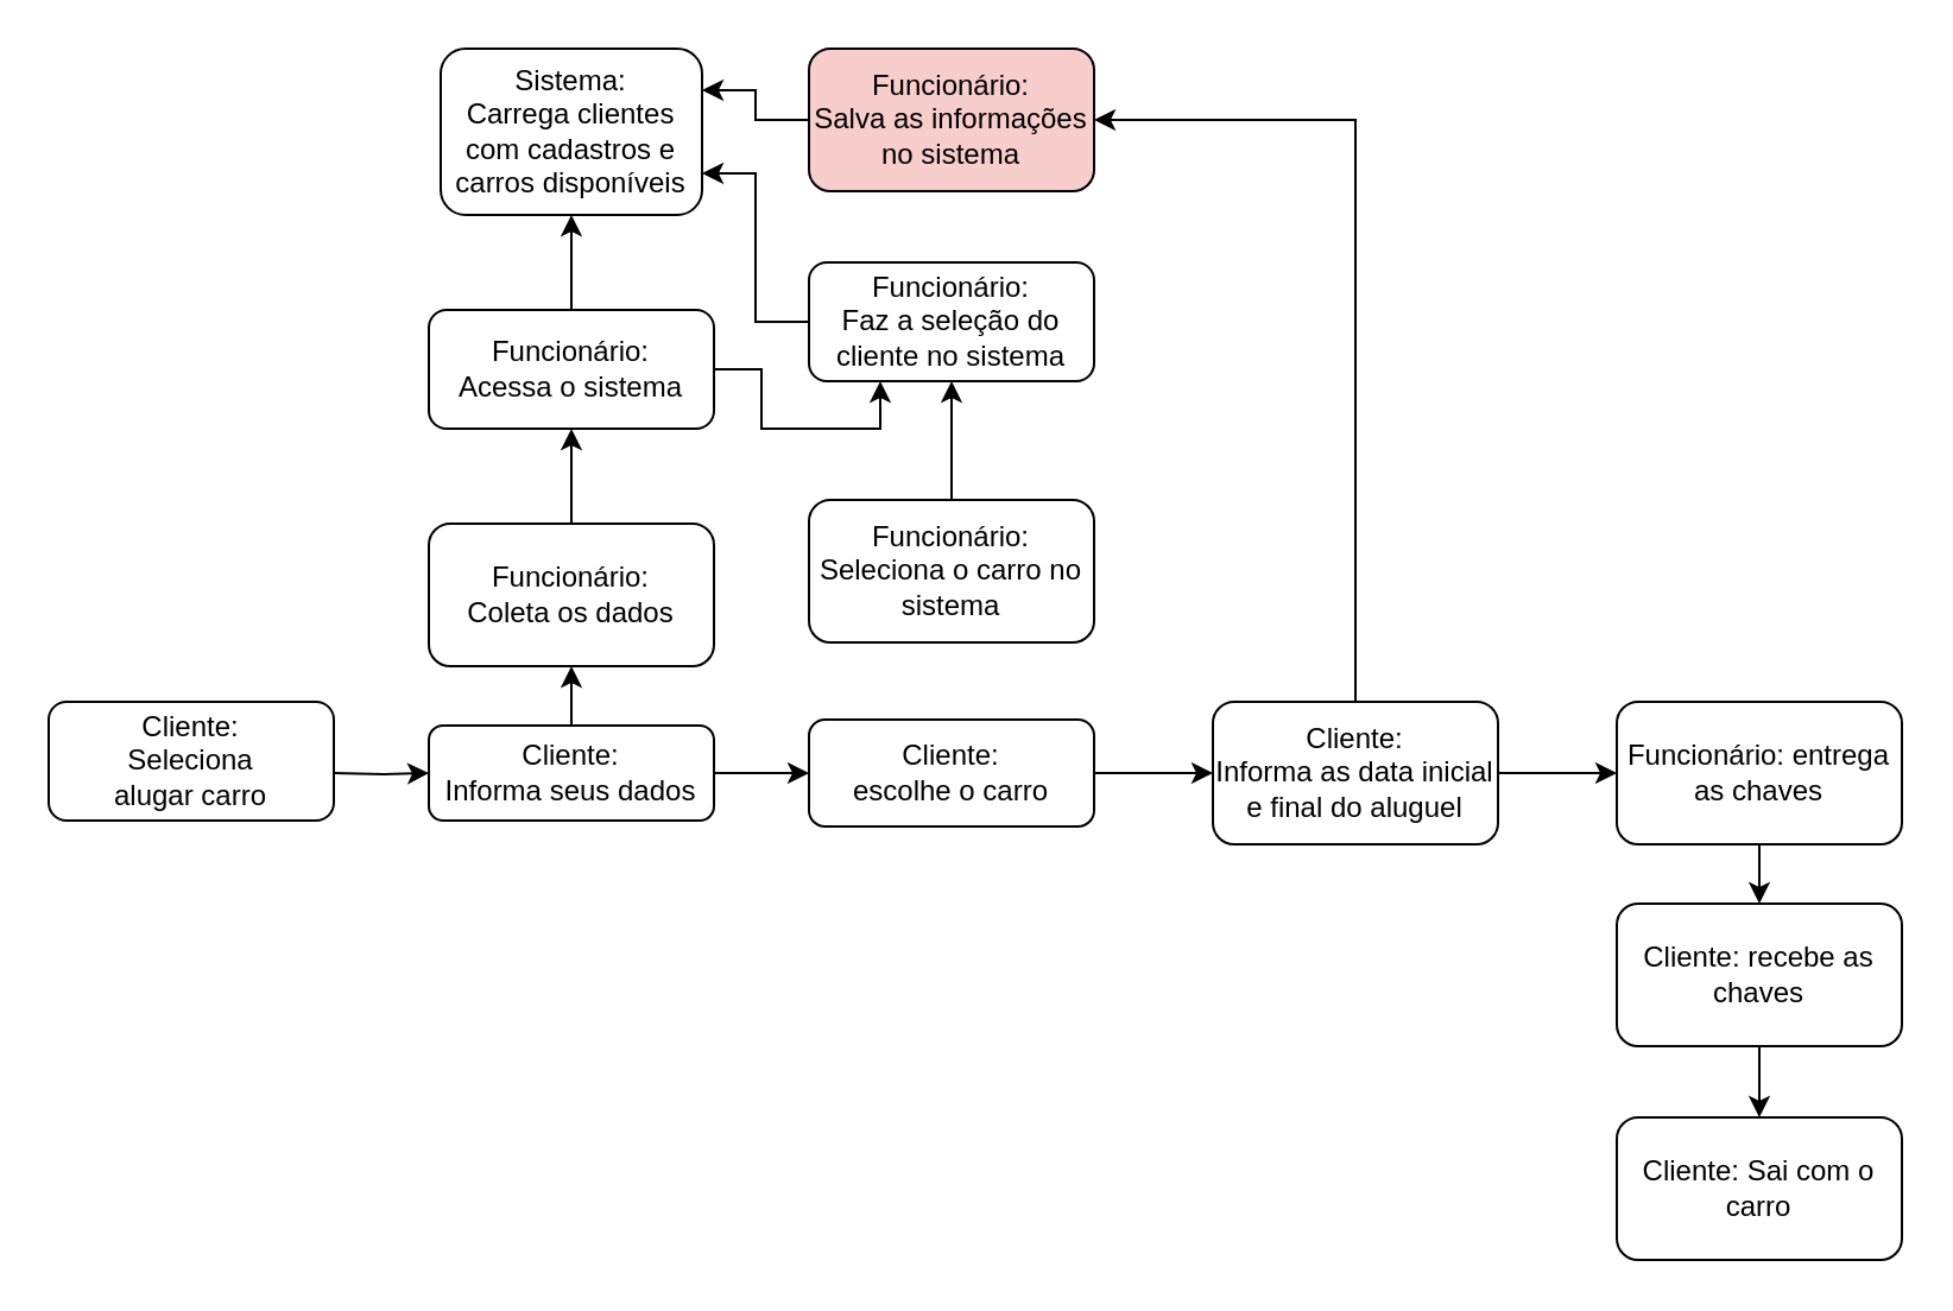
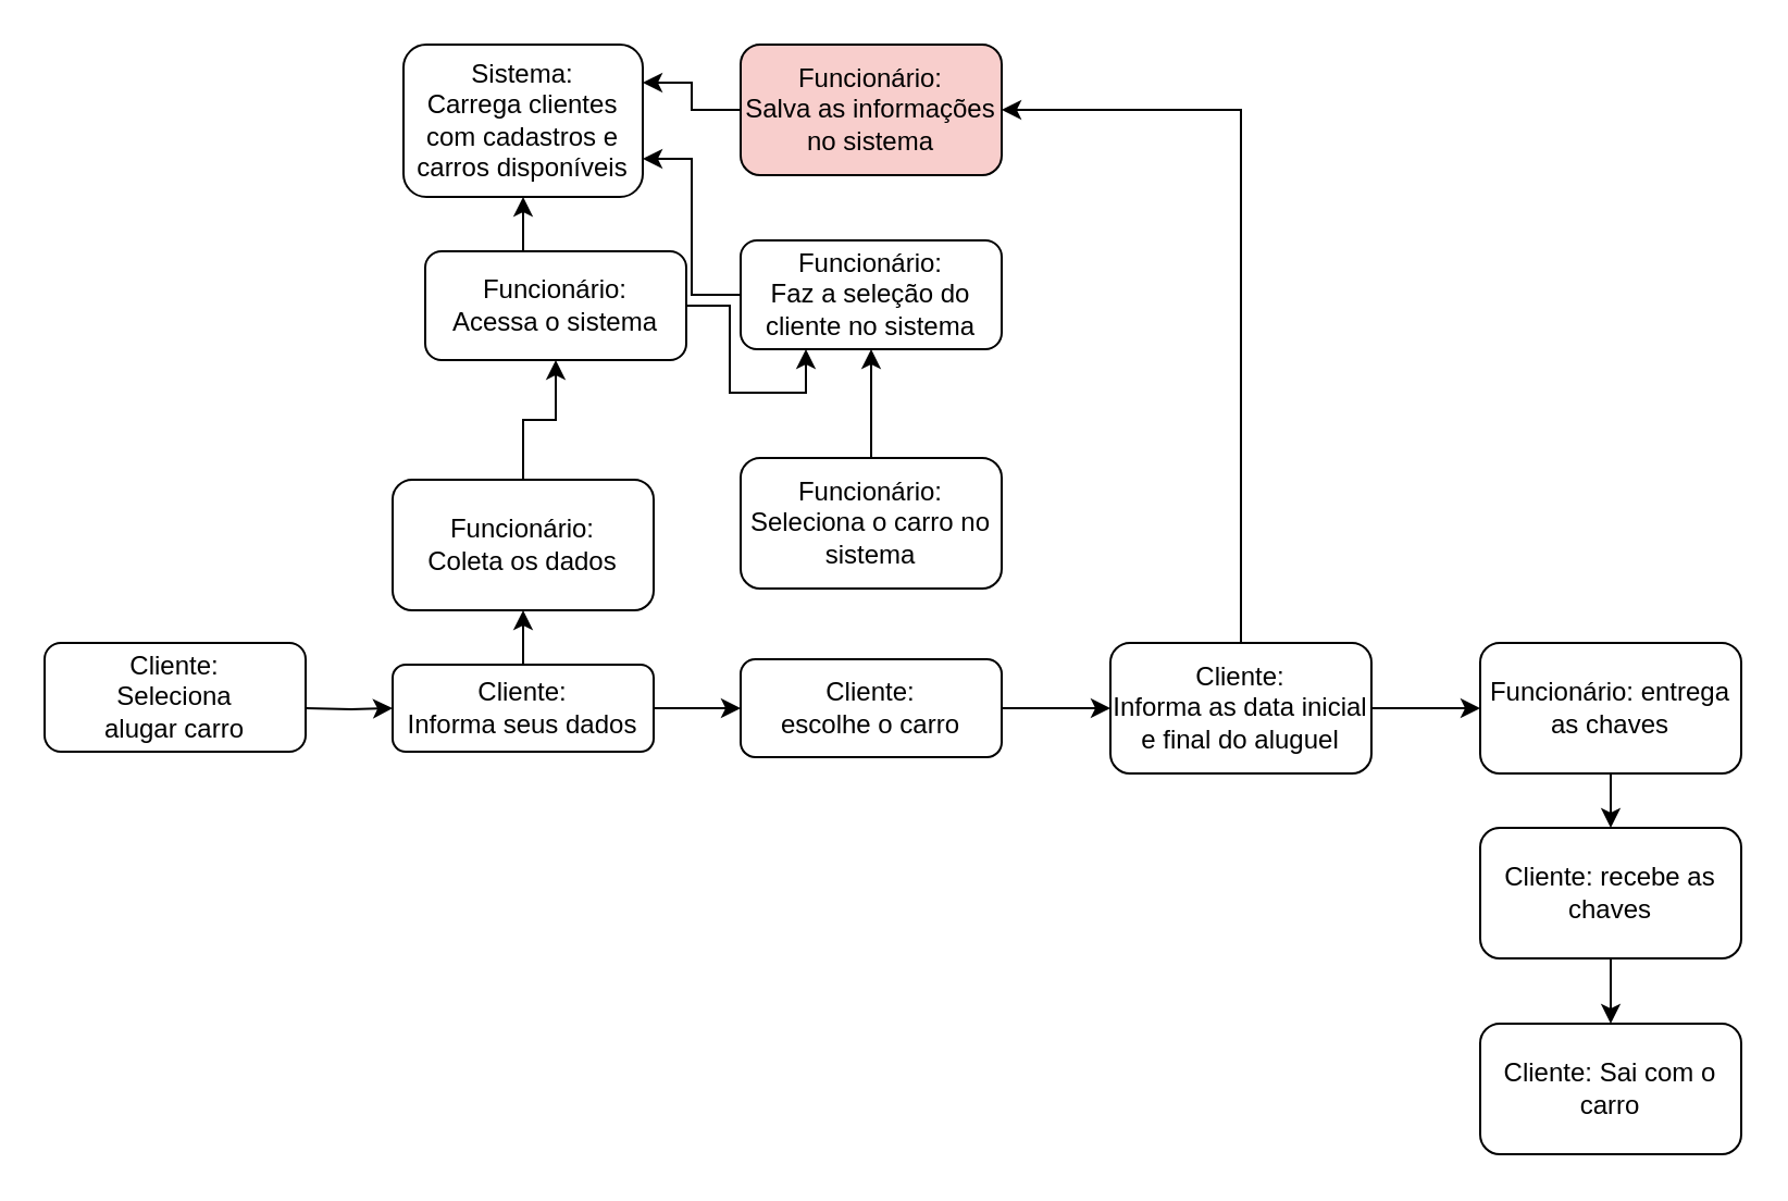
  <mxCell id="0" />
  <mxCell id="1" parent="0" />
  <mxCell id="2" style="edgeStyle=orthogonalEdgeStyle;rounded=0;orthogonalLoop=1;jettySize=auto;html=1;exitX=1;exitY=0.5;exitDx=0;exitDy=0;" parent="1" target="7" edge="1"><mxGeometry relative="1" as="geometry"><mxPoint x="140" y="325" as="sourcePoint" /></mxGeometry></mxCell>
  <mxCell id="3" value="Cliente:&lt;br&gt;Seleciona&lt;br&gt;alugar carro" style="rounded=1;whiteSpace=wrap;html=1;fontSize=12;glass=0;strokeWidth=1;shadow=0;" parent="1" vertex="1"><mxGeometry y="295" width="120" height="50" as="geometry" x="20" /></mxCell>
  <mxCell id="4" value="Sistema:&lt;br&gt;Carrega clientes com cadastros e carros disponíveis" style="rounded=1;whiteSpace=wrap;html=1;" parent="1" vertex="1"><mxGeometry x="185" width="110" height="70" as="geometry" y="20" /></mxCell>
  <mxCell id="5" style="edgeStyle=orthogonalEdgeStyle;rounded=0;orthogonalLoop=1;jettySize=auto;html=1;exitX=0.5;exitY=0;exitDx=0;exitDy=0;" parent="1" source="7" target="18" edge="1"><mxGeometry relative="1" as="geometry" /></mxCell>
  <mxCell id="6" style="edgeStyle=orthogonalEdgeStyle;rounded=0;orthogonalLoop=1;jettySize=auto;html=1;exitX=1;exitY=0.5;exitDx=0;exitDy=0;entryX=0;entryY=0.5;entryDx=0;entryDy=0;" parent="1" source="7" target="11" edge="1"><mxGeometry relative="1" as="geometry" /></mxCell>
  <mxCell id="7" value="Cliente:&lt;br&gt;Informa seus dados" style="rounded=1;whiteSpace=wrap;html=1;" parent="1" vertex="1"><mxGeometry x="180" y="305" width="120" height="40" as="geometry" /></mxCell>
  <mxCell id="8" style="edgeStyle=orthogonalEdgeStyle;rounded=0;orthogonalLoop=1;jettySize=auto;html=1;exitX=0;exitY=0.5;exitDx=0;exitDy=0;entryX=1;entryY=0.75;entryDx=0;entryDy=0;" parent="1" source="9" target="4" edge="1"><mxGeometry relative="1" as="geometry" /></mxCell>
  <mxCell id="9" value="Funcionário:&lt;br&gt;Faz a seleção do cliente no sistema" style="rounded=1;whiteSpace=wrap;html=1;" parent="1" vertex="1"><mxGeometry x="340" y="110" width="120" height="50" as="geometry" /></mxCell>
  <mxCell id="10" style="edgeStyle=orthogonalEdgeStyle;rounded=0;orthogonalLoop=1;jettySize=auto;html=1;exitX=1;exitY=0.5;exitDx=0;exitDy=0;entryX=0;entryY=0.5;entryDx=0;entryDy=0;" parent="1" source="11" target="14" edge="1"><mxGeometry relative="1" as="geometry" /></mxCell>
  <mxCell id="11" value="Cliente:&lt;br&gt;escolhe o carro" style="rounded=1;whiteSpace=wrap;html=1;" parent="1" vertex="1"><mxGeometry x="340" y="302.5" width="120" height="45" as="geometry" /></mxCell>
  <mxCell id="12" style="edgeStyle=orthogonalEdgeStyle;rounded=0;orthogonalLoop=1;jettySize=auto;html=1;exitX=0.5;exitY=0;exitDx=0;exitDy=0;entryX=1;entryY=0.5;entryDx=0;entryDy=0;" parent="1" source="14" target="16" edge="1"><mxGeometry relative="1" as="geometry" /></mxCell>
  <mxCell id="13" style="edgeStyle=orthogonalEdgeStyle;rounded=0;orthogonalLoop=1;jettySize=auto;html=1;exitX=1;exitY=0.5;exitDx=0;exitDy=0;" parent="1" source="14" edge="1"><mxGeometry relative="1" as="geometry"><mxPoint x="680" y="325" as="targetPoint" /></mxGeometry></mxCell>
  <mxCell id="14" value="Cliente:&lt;br&gt;Informa as data inicial e final do aluguel" style="rounded=1;whiteSpace=wrap;html=1;" parent="1" vertex="1"><mxGeometry x="510" y="295" width="120" height="60" as="geometry" /></mxCell>
  <mxCell id="15" style="edgeStyle=orthogonalEdgeStyle;rounded=0;orthogonalLoop=1;jettySize=auto;html=1;exitX=0;exitY=0.5;exitDx=0;exitDy=0;entryX=1;entryY=0.25;entryDx=0;entryDy=0;" parent="1" source="16" target="4" edge="1"><mxGeometry relative="1" as="geometry" /></mxCell>
  <mxCell id="16" value="Funcionário:&lt;br&gt;Salva as informações no sistema" style="rounded=1;whiteSpace=wrap;html=1;fillColor=#f8cecc;" parent="1" vertex="1"><mxGeometry x="340" width="120" height="60" as="geometry" y="20" /></mxCell>
  <mxCell id="17" style="edgeStyle=orthogonalEdgeStyle;rounded=0;orthogonalLoop=1;jettySize=auto;html=1;exitX=0.5;exitY=0;exitDx=0;exitDy=0;entryX=0.5;entryY=1;entryDx=0;entryDy=0;" parent="1" source="18" target="21" edge="1"><mxGeometry relative="1" as="geometry" /></mxCell>
  <mxCell id="18" value="Funcionário:&lt;br&gt;Coleta os dados" style="rounded=1;whiteSpace=wrap;html=1;" parent="1" vertex="1"><mxGeometry x="180" y="220" width="120" height="60" as="geometry" /></mxCell>
  <mxCell id="19" style="edgeStyle=orthogonalEdgeStyle;rounded=0;orthogonalLoop=1;jettySize=auto;html=1;exitX=1;exitY=0.5;exitDx=0;exitDy=0;entryX=0.25;entryY=1;entryDx=0;entryDy=0;" parent="1" source="21" target="9" edge="1"><mxGeometry relative="1" as="geometry" /></mxCell>
  <mxCell id="20" style="edgeStyle=orthogonalEdgeStyle;rounded=0;orthogonalLoop=1;jettySize=auto;html=1;exitX=0.5;exitY=0;exitDx=0;exitDy=0;entryX=0.5;entryY=1;entryDx=0;entryDy=0;" parent="1" source="21" target="4" edge="1"><mxGeometry relative="1" as="geometry" /></mxCell>
- <mxCell id="21" value="Funcionário:&lt;br&gt;Acessa o sistema" style="rounded=1;whiteSpace=wrap;html=1;" parent="1" vertex="1"><mxGeometry x="180" y="130" width="120" height="50" as="geometry" /></mxCell>
+ <mxCell id="21" value="Funcionário:&lt;br&gt;Acessa o sistema" style="rounded=1;whiteSpace=wrap;html=1;" parent="1" vertex="1"><mxGeometry x="195" y="115" width="120" height="50" as="geometry" /></mxCell>
  <mxCell id="22" style="edgeStyle=orthogonalEdgeStyle;rounded=0;orthogonalLoop=1;jettySize=auto;html=1;exitX=0.5;exitY=0;exitDx=0;exitDy=0;entryX=0.5;entryY=1;entryDx=0;entryDy=0;" parent="1" source="23" target="9" edge="1"><mxGeometry relative="1" as="geometry" /></mxCell>
  <mxCell id="23" value="&lt;span&gt;Funcionário:&lt;br&gt;&lt;/span&gt;Seleciona o carro no sistema" style="rounded=1;whiteSpace=wrap;html=1;" parent="1" vertex="1"><mxGeometry x="340" y="210" width="120" height="60" as="geometry" /></mxCell>
  <mxCell id="24" style="edgeStyle=orthogonalEdgeStyle;rounded=0;orthogonalLoop=1;jettySize=auto;html=1;exitX=0.5;exitY=1;exitDx=0;exitDy=0;entryX=0.5;entryY=0;entryDx=0;entryDy=0;" edge="1" parent="1" source="25" target="28"><mxGeometry relative="1" as="geometry" /></mxCell>
  <mxCell id="25" value="Cliente: recebe as chaves" style="rounded=1;whiteSpace=wrap;html=1;" vertex="1" parent="1"><mxGeometry x="680" y="380" width="120" height="60" as="geometry" /></mxCell>
  <mxCell id="26" style="edgeStyle=orthogonalEdgeStyle;rounded=0;orthogonalLoop=1;jettySize=auto;html=1;exitX=0.5;exitY=1;exitDx=0;exitDy=0;entryX=0.5;entryY=0;entryDx=0;entryDy=0;" edge="1" parent="1" source="27" target="25"><mxGeometry relative="1" as="geometry" /></mxCell>
  <mxCell id="27" value="Funcionário: entrega as chaves" style="rounded=1;whiteSpace=wrap;html=1;" vertex="1" parent="1"><mxGeometry x="680" y="295" width="120" height="60" as="geometry" /></mxCell>
  <mxCell id="28" value="Cliente: Sai com o carro" style="rounded=1;whiteSpace=wrap;html=1;" vertex="1" parent="1"><mxGeometry x="680" y="470" width="120" height="60" as="geometry" /></mxCell>
